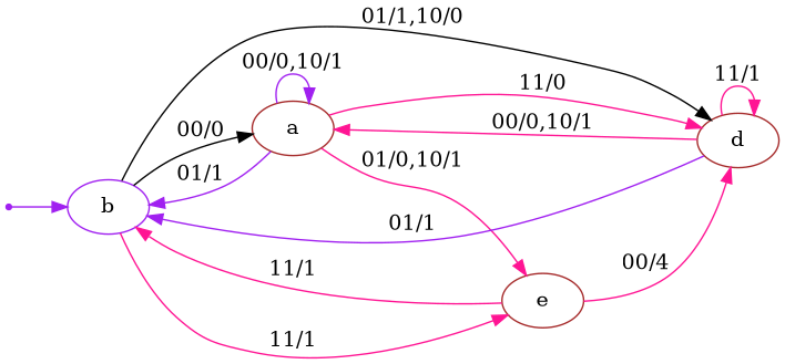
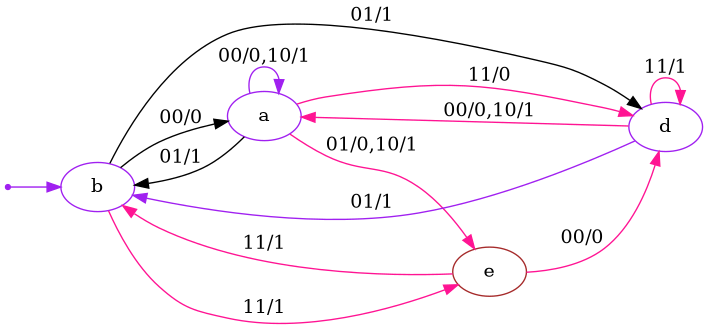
  digraph {
    rankdir=LR
    node [color=purple]
    edge [color=deeppink]
    INIT [shape=point]
    n2 [label=b]
-   n3 [color=brown label=a]
-   n4 [color=brown label=d]
+   n3 [label=a]
+   n4 [label=d]
    n5 [color=brown label=e]
    INIT -> n2 [color=purple]
    n2 -> n3 [color=black label="00/0"]
-   n2 -> n4 [color=black label="01/1,10/0"]
+   n2 -> n4 [color=black label="01/1"]
    n2 -> n5 [label="11/1"]
-   n3 -> n2 [color=purple label="01/1"]
+   n3 -> n2 [color=black label="01/1"]
    n3 -> n3 [color=purple label="00/0,10/1"]
    n3 -> n4 [label="11/0"]
    n3 -> n5 [label="01/0,10/1"]
    n4 -> n2 [color=purple label="01/1"]
    n4 -> n3 [label="00/0,10/1"]
    n4 -> n4 [label="11/1"]
    n5 -> n2 [label="11/1"]
-   n5 -> n4 [label="00/4"]
+   n5 -> n4 [label="00/0"]
  }
